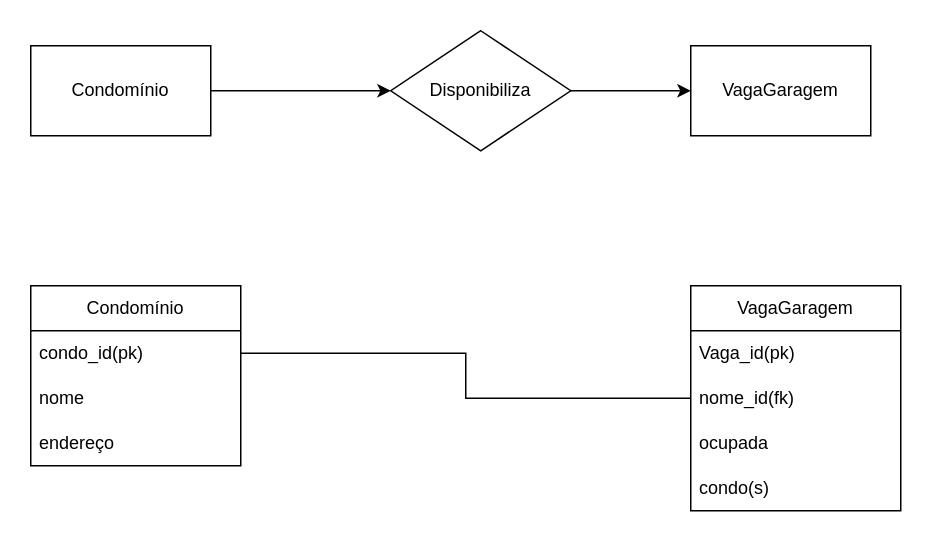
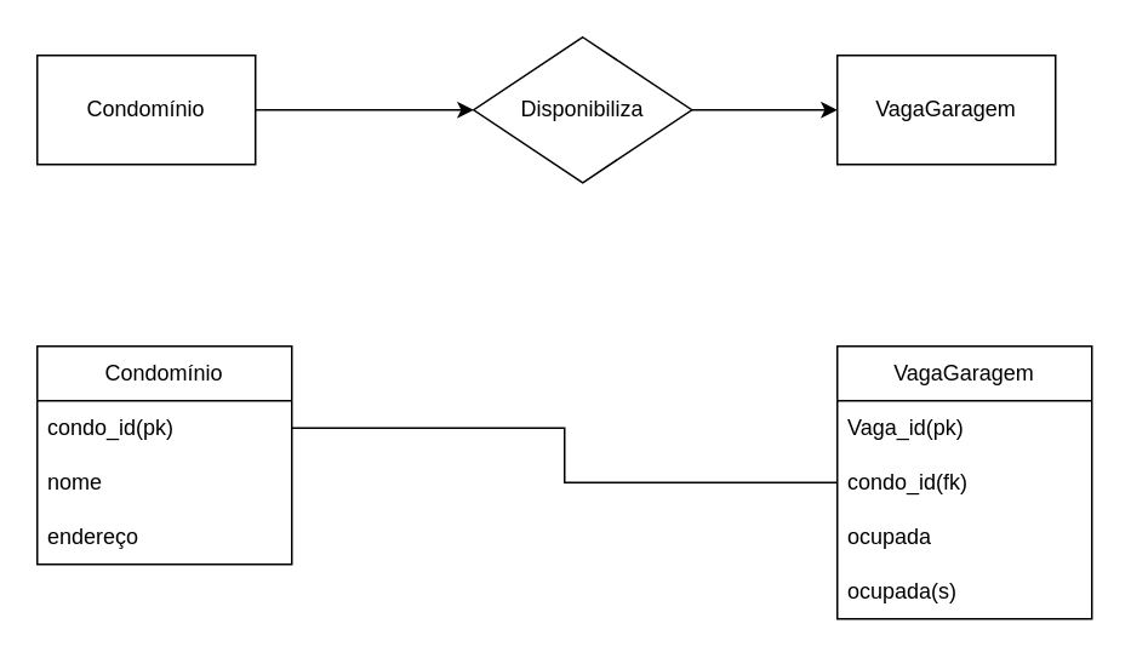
  <mxCell id="0" />
  <mxCell id="1" parent="0" />
  <mxCell id="2" style="edgeStyle=orthogonalEdgeStyle;rounded=0;orthogonalLoop=1;jettySize=auto;html=1;exitX=1;exitY=0.5;exitDx=0;exitDy=0;entryX=0;entryY=0.5;entryDx=0;entryDy=0;" edge="1" parent="1" source="3" target="5"><mxGeometry relative="1" as="geometry" /></mxCell>
  <mxCell id="3" value="Condomínio" style="rounded=0;whiteSpace=wrap;html=1;" vertex="1" parent="1"><mxGeometry x="20" y="30" width="120" height="60" as="geometry" /></mxCell>
  <mxCell id="4" style="edgeStyle=orthogonalEdgeStyle;rounded=0;orthogonalLoop=1;jettySize=auto;html=1;exitX=1;exitY=0.5;exitDx=0;exitDy=0;" edge="1" parent="1" source="5" target="6"><mxGeometry relative="1" as="geometry" /></mxCell>
  <mxCell id="5" value="Disponibiliza" style="rhombus;whiteSpace=wrap;html=1;" vertex="1" parent="1"><mxGeometry x="260" y="20" width="120" height="80" as="geometry" /></mxCell>
  <mxCell id="6" value="VagaGaragem" style="rounded=0;whiteSpace=wrap;html=1;" vertex="1" parent="1"><mxGeometry x="460" y="30" width="120" height="60" as="geometry" /></mxCell>
  <mxCell id="7" value="Condomínio" style="swimlane;fontStyle=0;childLayout=stackLayout;horizontal=1;startSize=30;horizontalStack=0;resizeParent=1;resizeParentMax=0;resizeLast=0;collapsible=1;marginBottom=0;whiteSpace=wrap;html=1;" vertex="1" parent="1"><mxGeometry x="20" y="190" width="140" height="120" as="geometry" /></mxCell>
  <mxCell id="8" value="condo_id(pk)" style="text;strokeColor=none;fillColor=none;align=left;verticalAlign=middle;spacingLeft=4;spacingRight=4;overflow=hidden;points=[[0,0.5],[1,0.5]];portConstraint=eastwest;rotatable=0;whiteSpace=wrap;html=1;" vertex="1" parent="7"><mxGeometry y="30" width="140" height="30" as="geometry" /></mxCell>
  <mxCell id="9" value="nome" style="text;strokeColor=none;fillColor=none;align=left;verticalAlign=middle;spacingLeft=4;spacingRight=4;overflow=hidden;points=[[0,0.5],[1,0.5]];portConstraint=eastwest;rotatable=0;whiteSpace=wrap;html=1;" vertex="1" parent="7"><mxGeometry y="60" width="140" height="30" as="geometry" /></mxCell>
  <mxCell id="10" value="endereço" style="text;strokeColor=none;fillColor=none;align=left;verticalAlign=middle;spacingLeft=4;spacingRight=4;overflow=hidden;points=[[0,0.5],[1,0.5]];portConstraint=eastwest;rotatable=0;whiteSpace=wrap;html=1;" vertex="1" parent="7"><mxGeometry y="90" width="140" height="30" as="geometry" /></mxCell>
  <mxCell id="11" value="VagaGaragem" style="swimlane;fontStyle=0;childLayout=stackLayout;horizontal=1;startSize=30;horizontalStack=0;resizeParent=1;resizeParentMax=0;resizeLast=0;collapsible=1;marginBottom=0;whiteSpace=wrap;html=1;" vertex="1" parent="1"><mxGeometry x="460" y="190" width="140" height="150" as="geometry" /></mxCell>
  <mxCell id="12" value="Vaga_id(pk)" style="text;strokeColor=none;fillColor=none;align=left;verticalAlign=middle;spacingLeft=4;spacingRight=4;overflow=hidden;points=[[0,0.5],[1,0.5]];portConstraint=eastwest;rotatable=0;whiteSpace=wrap;html=1;" vertex="1" parent="11"><mxGeometry y="30" width="140" height="30" as="geometry" /></mxCell>
- <mxCell id="13" value="nome_id(fk)" style="text;strokeColor=none;fillColor=none;align=left;verticalAlign=middle;spacingLeft=4;spacingRight=4;overflow=hidden;points=[[0,0.5],[1,0.5]];portConstraint=eastwest;rotatable=0;whiteSpace=wrap;html=1;" vertex="1" parent="11"><mxGeometry y="60" width="140" height="30" as="geometry" /></mxCell>
+ <mxCell id="13" value="condo_id(fk)" style="text;strokeColor=none;fillColor=none;align=left;verticalAlign=middle;spacingLeft=4;spacingRight=4;overflow=hidden;points=[[0,0.5],[1,0.5]];portConstraint=eastwest;rotatable=0;whiteSpace=wrap;html=1;" vertex="1" parent="11"><mxGeometry y="60" width="140" height="30" as="geometry" /></mxCell>
  <mxCell id="14" value="ocupada" style="text;strokeColor=none;fillColor=none;align=left;verticalAlign=middle;spacingLeft=4;spacingRight=4;overflow=hidden;points=[[0,0.5],[1,0.5]];portConstraint=eastwest;rotatable=0;whiteSpace=wrap;html=1;" vertex="1" parent="11"><mxGeometry y="90" width="140" height="30" as="geometry" /></mxCell>
- <mxCell id="15" value="condo(s)" style="text;strokeColor=none;fillColor=none;align=left;verticalAlign=middle;spacingLeft=4;spacingRight=4;overflow=hidden;points=[[0,0.5],[1,0.5]];portConstraint=eastwest;rotatable=0;whiteSpace=wrap;html=1;" vertex="1" parent="11"><mxGeometry y="120" width="140" height="30" as="geometry" /></mxCell>
+ <mxCell id="15" value="ocupada(s)" style="text;strokeColor=none;fillColor=none;align=left;verticalAlign=middle;spacingLeft=4;spacingRight=4;overflow=hidden;points=[[0,0.5],[1,0.5]];portConstraint=eastwest;rotatable=0;whiteSpace=wrap;html=1;" vertex="1" parent="11"><mxGeometry y="120" width="140" height="30" as="geometry" /></mxCell>
  <mxCell id="16" style="edgeStyle=orthogonalEdgeStyle;rounded=0;orthogonalLoop=1;jettySize=auto;html=1;exitX=1;exitY=0.5;exitDx=0;exitDy=0;endArrow=none;" edge="1" parent="1" source="8" target="13"><mxGeometry relative="1" as="geometry" /></mxCell>
